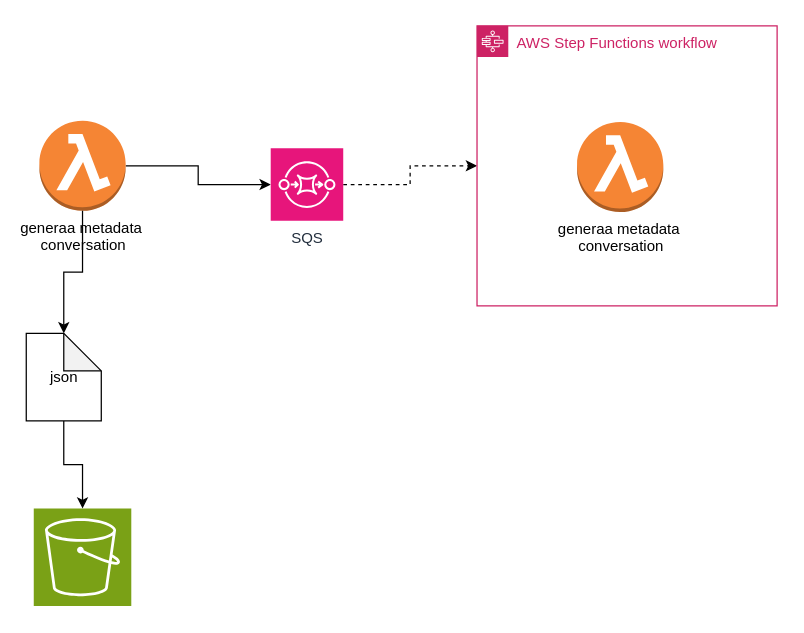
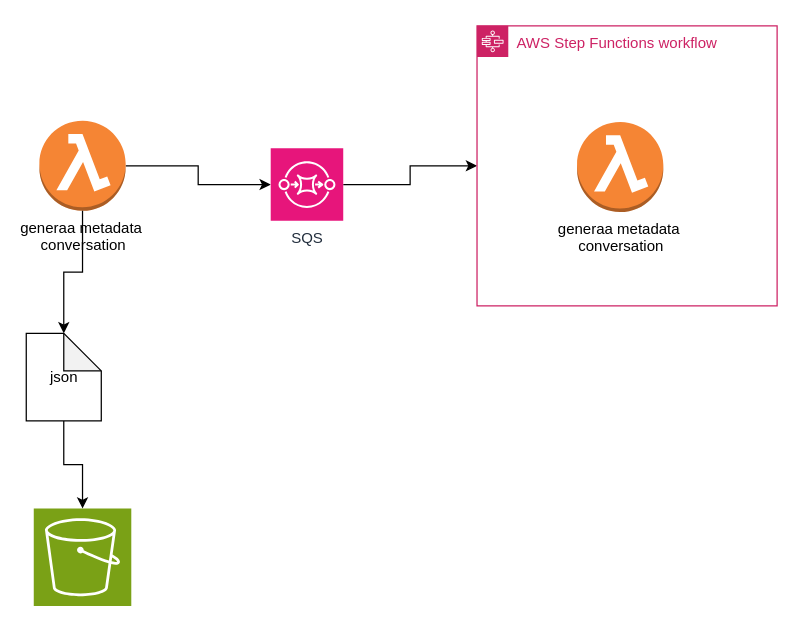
  <mxCell id="0" />
  <mxCell id="1" parent="0" />
  <mxCell id="2" style="edgeStyle=orthogonalEdgeStyle;rounded=0;orthogonalLoop=1;jettySize=auto;html=1;" edge="1" parent="1" source="3" target="9"><mxGeometry relative="1" as="geometry" /></mxCell>
  <mxCell id="3" value="generaa metadata&amp;nbsp;&lt;div&gt;conversation&lt;/div&gt;" style="outlineConnect=0;dashed=0;verticalLabelPosition=bottom;verticalAlign=top;align=center;html=1;shape=mxgraph.aws3.lambda_function;fillColor=#F58534;gradientColor=none;" vertex="1" parent="1"><mxGeometry x="31" y="96" width="69" height="72" as="geometry" /></mxCell>
  <mxCell id="4" value="json" style="shape=note;whiteSpace=wrap;html=1;backgroundOutline=1;darkOpacity=0.05;" vertex="1" parent="1"><mxGeometry x="20.5" y="266" width="60" height="70" as="geometry" /></mxCell>
  <mxCell id="5" style="edgeStyle=orthogonalEdgeStyle;rounded=0;orthogonalLoop=1;jettySize=auto;html=1;entryX=0;entryY=0;entryDx=30;entryDy=0;entryPerimeter=0;" edge="1" parent="1" source="3" target="4"><mxGeometry relative="1" as="geometry" /></mxCell>
  <mxCell id="6" value="" style="sketch=0;points=[[0,0,0],[0.25,0,0],[0.5,0,0],[0.75,0,0],[1,0,0],[0,1,0],[0.25,1,0],[0.5,1,0],[0.75,1,0],[1,1,0],[0,0.25,0],[0,0.5,0],[0,0.75,0],[1,0.25,0],[1,0.5,0],[1,0.75,0]];outlineConnect=0;fontColor=#232F3E;fillColor=#7AA116;strokeColor=#ffffff;dashed=0;verticalLabelPosition=bottom;verticalAlign=top;align=center;html=1;fontSize=12;fontStyle=0;aspect=fixed;shape=mxgraph.aws4.resourceIcon;resIcon=mxgraph.aws4.s3;" vertex="1" parent="1"><mxGeometry x="26.5" y="406" width="78" height="78" as="geometry" /></mxCell>
  <mxCell id="7" style="edgeStyle=orthogonalEdgeStyle;rounded=0;orthogonalLoop=1;jettySize=auto;html=1;entryX=0.5;entryY=0;entryDx=0;entryDy=0;entryPerimeter=0;" edge="1" parent="1" source="4" target="6"><mxGeometry relative="1" as="geometry" /></mxCell>
- <mxCell id="8" style="edgeStyle=orthogonalEdgeStyle;rounded=0;orthogonalLoop=1;jettySize=auto;html=1;dashed=1;" edge="1" parent="1" source="9" target="10"><mxGeometry relative="1" as="geometry" /></mxCell>
+ <mxCell id="8" style="edgeStyle=orthogonalEdgeStyle;rounded=0;orthogonalLoop=1;jettySize=auto;html=1;" edge="1" parent="1" source="9" target="10"><mxGeometry relative="1" as="geometry" /></mxCell>
  <mxCell id="9" value="SQS" style="sketch=0;points=[[0,0,0],[0.25,0,0],[0.5,0,0],[0.75,0,0],[1,0,0],[0,1,0],[0.25,1,0],[0.5,1,0],[0.75,1,0],[1,1,0],[0,0.25,0],[0,0.5,0],[0,0.75,0],[1,0.25,0],[1,0.5,0],[1,0.75,0]];outlineConnect=0;fontColor=#232F3E;fillColor=#E7157B;strokeColor=#ffffff;dashed=0;verticalLabelPosition=bottom;verticalAlign=top;align=center;html=1;fontSize=12;fontStyle=0;aspect=fixed;shape=mxgraph.aws4.resourceIcon;resIcon=mxgraph.aws4.sqs;" vertex="1" parent="1"><mxGeometry x="216" y="118" width="58" height="58" as="geometry" /></mxCell>
  <mxCell id="10" value="AWS Step Functions workflow" style="points=[[0,0],[0.25,0],[0.5,0],[0.75,0],[1,0],[1,0.25],[1,0.5],[1,0.75],[1,1],[0.75,1],[0.5,1],[0.25,1],[0,1],[0,0.75],[0,0.5],[0,0.25]];outlineConnect=0;gradientColor=none;html=1;whiteSpace=wrap;fontSize=12;fontStyle=0;container=1;pointerEvents=0;collapsible=0;recursiveResize=0;shape=mxgraph.aws4.group;grIcon=mxgraph.aws4.group_aws_step_functions_workflow;strokeColor=#CD2264;fillColor=none;verticalAlign=top;align=left;spacingLeft=30;fontColor=#CD2264;dashed=0;" vertex="1" parent="1"><mxGeometry x="381" y="20" width="240" height="224" as="geometry" /></mxCell>
  <mxCell id="11" value="generaa metadata&amp;nbsp;&lt;div&gt;conversation&lt;/div&gt;" style="outlineConnect=0;dashed=0;verticalLabelPosition=bottom;verticalAlign=top;align=center;html=1;shape=mxgraph.aws3.lambda_function;fillColor=#F58534;gradientColor=none;" vertex="1" parent="10"><mxGeometry x="80" y="77" width="69" height="72" as="geometry" /></mxCell>
  <mxCell id="12" style="edgeStyle=orthogonalEdgeStyle;rounded=0;orthogonalLoop=1;jettySize=auto;html=1;exitX=0.5;exitY=1;exitDx=0;exitDy=0;" edge="1" parent="1" source="10" target="10"><mxGeometry relative="1" as="geometry" /></mxCell>
